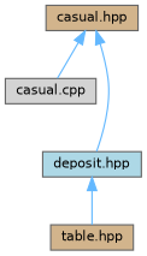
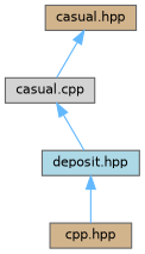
  digraph {
    node [color=grey40 fillcolor=tan fontname=Helvetica fontsize=10 shape=box style=filled]
    edge [color=steelblue1 dir=back fontname=Helvetica fontsize=10 labelfontname=Helvetica labelfontsize=10 style=solid]
    n1 [color=gray40 fontcolor=black height=0.2 label="casual.hpp" width=0.4]
    n2 [fillcolor=lightgrey height=0.2 label="casual.cpp" width=0.4]
    n3 [fillcolor=lightblue height=0.2 label="deposit.hpp" width=0.4]
-   n4 [height=0.2 label="table.hpp" width=0.4]
+   n4 [height=0.2 label="cpp.hpp" width=0.4]
    n1 -> n2
-   n1 -> n3
+   n2 -> n3
    n3 -> n4
  }
